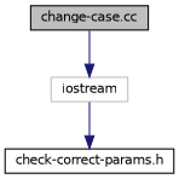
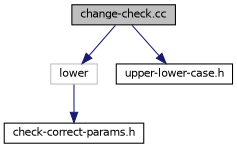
  digraph {
    node [color=black fillcolor=white fontname=Helvetica fontsize=10 shape=record style=filled]
    edge [color=midnightblue fontname=Helvetica fontsize=10 labelfontname=Helvetica labelfontsize=10 style=solid]
-   n1 [fillcolor=grey75 fontcolor=black height=0.2 label="change-case.cc" width=0.4]
-   n2 [color=grey75 height=0.2 label=iostream width=0.4]
+   n1 [fillcolor=grey75 fontcolor=black height=0.2 label="change-check.cc" width=0.4]
+   n2 [color=grey75 height=0.2 label=lower width=0.4]
+   n3 [height=0.2 label="upper-lower-case.h" width=0.4]
    n4 [height=0.2 label="check-correct-params.h" width=0.4]
    n1 -> n2
+   n1 -> n3
    n2 -> n4
  }
